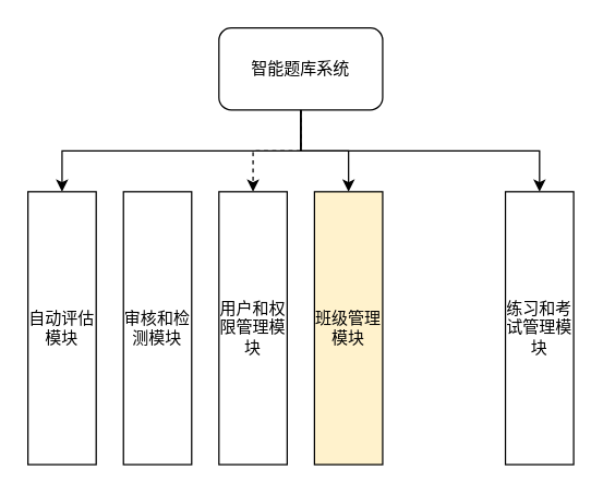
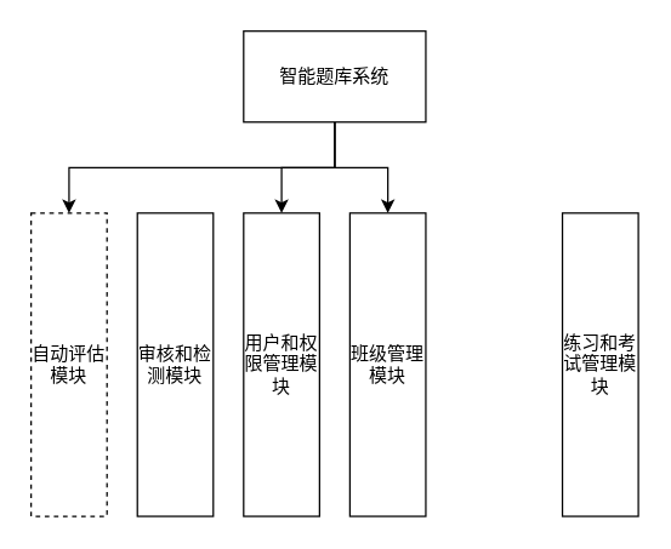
  <mxCell id="0" />
  <mxCell id="1" parent="0" />
  <mxCell id="2" style="edgeStyle=orthogonalEdgeStyle;rounded=0;orthogonalLoop=1;jettySize=auto;html=1;exitX=0.5;exitY=1;exitDx=0;exitDy=0;" edge="1" parent="1" source="6" target="7"><mxGeometry relative="1" as="geometry" /></mxCell>
- <mxCell id="3" style="edgeStyle=orthogonalEdgeStyle;rounded=0;orthogonalLoop=1;jettySize=auto;html=1;exitX=0.5;exitY=1;exitDx=0;exitDy=0;dashed=1;" edge="1" parent="1" source="6" target="9"><mxGeometry relative="1" as="geometry" /></mxCell>
+ <mxCell id="3" style="edgeStyle=orthogonalEdgeStyle;rounded=0;orthogonalLoop=1;jettySize=auto;html=1;exitX=0.5;exitY=1;exitDx=0;exitDy=0;" edge="1" parent="1" source="6" target="9"><mxGeometry relative="1" as="geometry" /></mxCell>
  <mxCell id="4" style="edgeStyle=orthogonalEdgeStyle;rounded=0;orthogonalLoop=1;jettySize=auto;html=1;exitX=0.5;exitY=1;exitDx=0;exitDy=0;entryX=0.5;entryY=0;entryDx=0;entryDy=0;" edge="1" parent="1" source="6" target="10"><mxGeometry relative="1" as="geometry" /></mxCell>
- <mxCell id="5" style="edgeStyle=orthogonalEdgeStyle;rounded=0;orthogonalLoop=1;jettySize=auto;html=1;exitX=0.5;exitY=1;exitDx=0;exitDy=0;entryX=0.5;entryY=0;entryDx=0;entryDy=0;" edge="1" parent="1" source="6" target="11"><mxGeometry relative="1" as="geometry" /></mxCell>
- <mxCell id="6" value="智能题库系统" style="whiteSpace=wrap;html=1;rounded=1;" vertex="1" parent="1"><mxGeometry x="160" y="20" width="120" height="60" as="geometry" /></mxCell>
- <mxCell id="7" value="自动评估模块" style="rounded=0;whiteSpace=wrap;html=1;" vertex="1" parent="1"><mxGeometry x="20" y="140" width="50" height="200" as="geometry" /></mxCell>
+ <mxCell id="6" value="智能题库系统" style="rounded=0;whiteSpace=wrap;html=1;" vertex="1" parent="1"><mxGeometry x="160" y="20" width="120" height="60" as="geometry" /></mxCell>
+ <mxCell id="7" value="自动评估模块" style="rounded=0;whiteSpace=wrap;html=1;dashed=1;" vertex="1" parent="1"><mxGeometry x="20" y="140" width="50" height="200" as="geometry" /></mxCell>
  <mxCell id="8" value="审核和检测模块" style="rounded=0;whiteSpace=wrap;html=1;" vertex="1" parent="1"><mxGeometry x="90" y="140" width="50" height="200" as="geometry" /></mxCell>
  <mxCell id="9" value="用户和权限管理模块" style="rounded=0;whiteSpace=wrap;html=1;" vertex="1" parent="1"><mxGeometry x="160" y="140" width="50" height="200" as="geometry" /></mxCell>
- <mxCell id="10" value="班级管理模块" style="rounded=0;whiteSpace=wrap;html=1;fillColor=#fff2cc;" vertex="1" parent="1"><mxGeometry x="230" y="140" width="50" height="200" as="geometry" /></mxCell>
+ <mxCell id="10" value="班级管理模块" style="rounded=0;whiteSpace=wrap;html=1;" vertex="1" parent="1"><mxGeometry x="230" y="140" width="50" height="200" as="geometry" /></mxCell>
  <mxCell id="11" value="练习和考试管理模块" style="rounded=0;whiteSpace=wrap;html=1;" vertex="1" parent="1"><mxGeometry x="370" y="140" width="50" height="200" as="geometry" /></mxCell>
